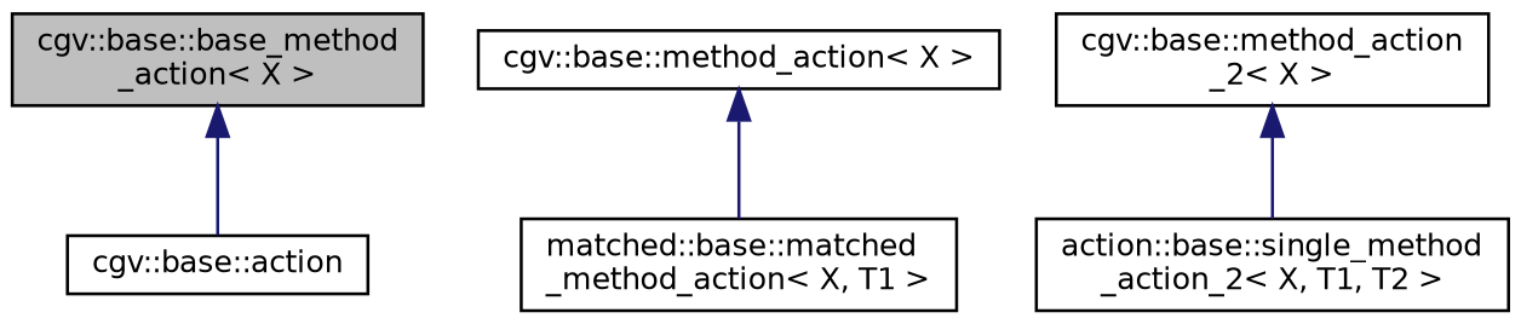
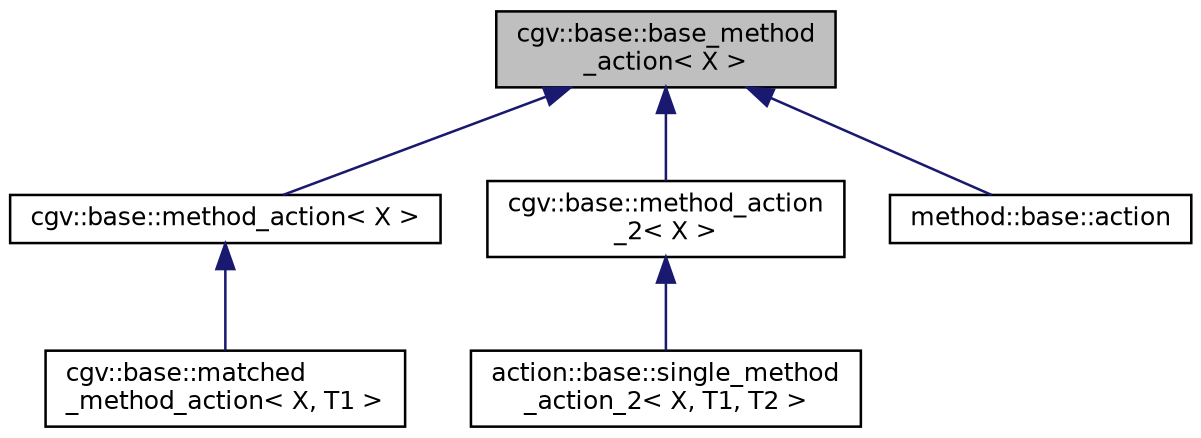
  digraph {
    rankdir=TB
    node [color=black fontname=Helvetica fontsize=10 shape=record]
    edge [color=midnightblue dir=back fontname=Helvetica fontsize=10 labelfontname=Helvetica labelfontsize=10 style=solid]
    n1 [fillcolor=grey75 fontcolor=black height=0.2 label="cgv::base::base_method\l_action\< X \>" style=filled width=0.4]
    n2 [height=0.2 label="cgv::base::method_action\< X \>" width=0.4]
    n3 [height=0.2 label="cgv::base::method_action\l_2\< X \>" width=0.4]
-   n4 [height=0.2 label="cgv::base::action" width=0.4]
-   n5 [height=0.2 label="matched::base::matched\l_method_action\< X, T1 \>" width=0.4]
+   n4 [height=0.2 label="method::base::action" width=0.4]
+   n5 [height=0.2 label="cgv::base::matched\l_method_action\< X, T1 \>" width=0.4]
    n6 [height=0.2 label="action::base::single_method\l_action_2\< X, T1, T2 \>" width=0.4]
+   n1 -> n2
+   n1 -> n3
    n1 -> n4
    n2 -> n5
    n3 -> n6
  }
